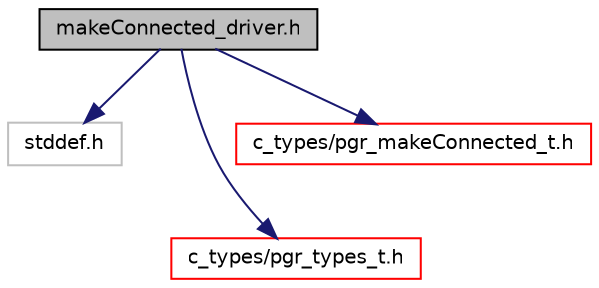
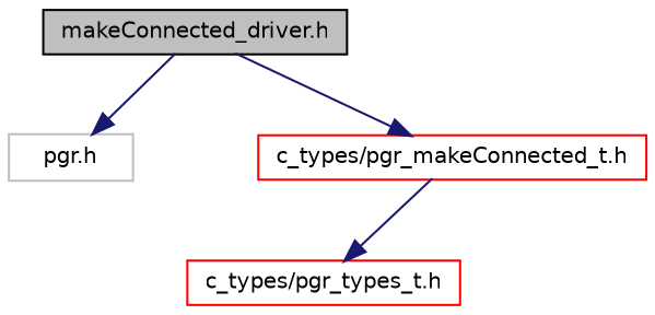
  digraph {
    node [color=red fillcolor=white fontname=Helvetica fontsize=10 shape=record style=filled]
    edge [color=midnightblue fontname=Helvetica fontsize=10 labelfontname=Helvetica labelfontsize=10 style=solid]
    n1 [color=black fillcolor=grey75 fontcolor=black height=0.2 label="makeConnected_driver.h" width=0.4]
-   n2 [color=grey75 height=0.2 label="stddef.h" width=0.4]
+   n2 [color=grey75 height=0.2 label="pgr.h" width=0.4]
    n3 [height=0.2 label="c_types/pgr_types_t.h" width=0.4]
    n4 [height=0.2 label="c_types/pgr_makeConnected_t.h" width=0.4]
    n1 -> n2
-   n1 -> n3
+   n4 -> n3
    n1 -> n4
  }
